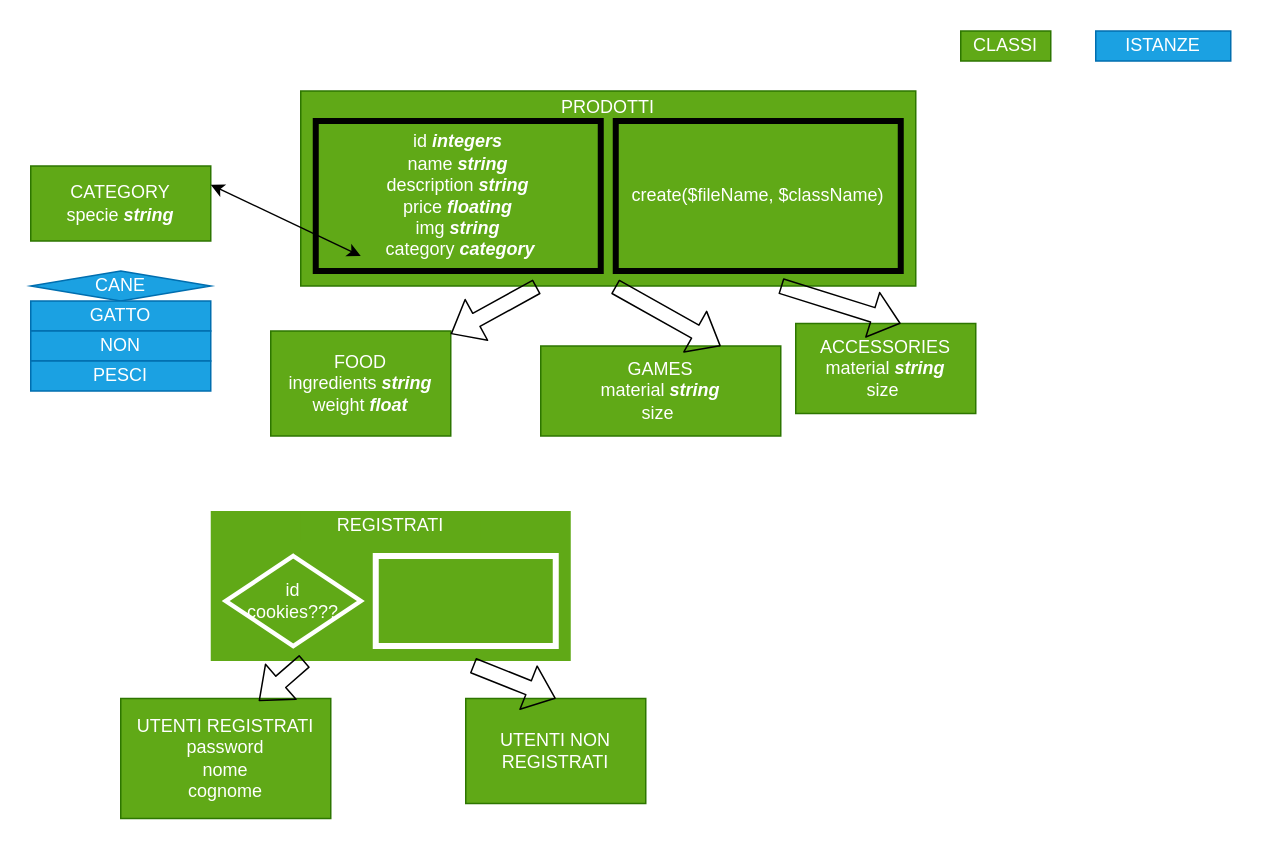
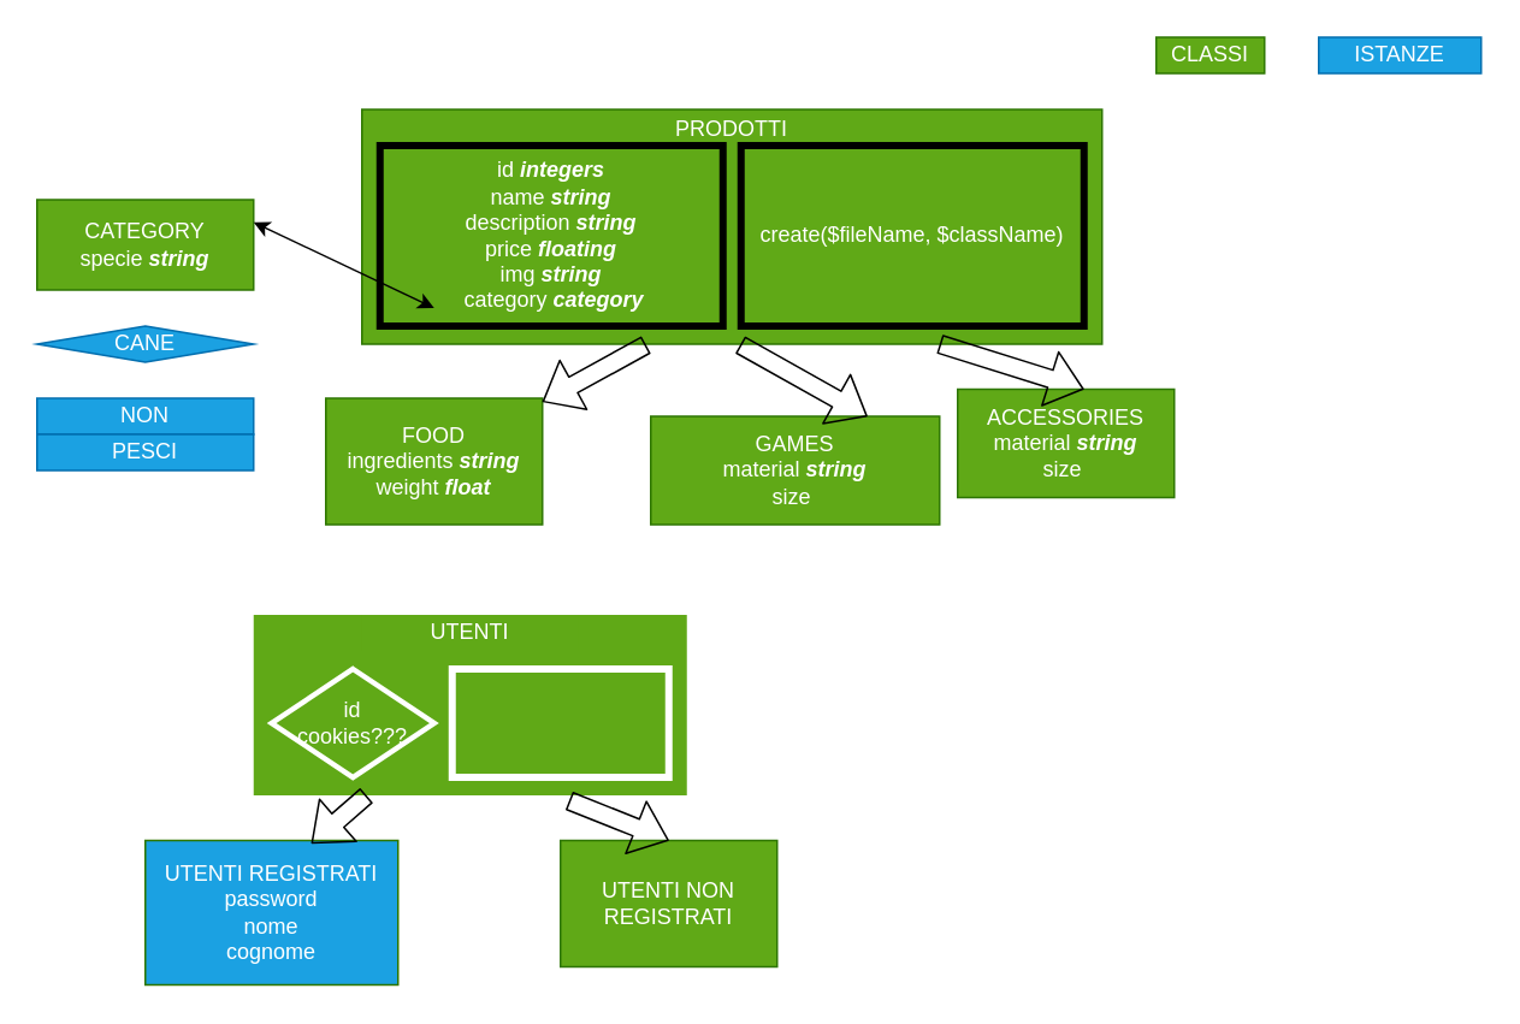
  <mxCell id="0" />
  <mxCell id="1" parent="0" />
  <mxCell id="2" value="" style="rounded=0;whiteSpace=wrap;html=1;strokeColor=none;strokeWidth=3;fontColor=#ffffff;fillColor=#60a917;" vertex="1" parent="1"><mxGeometry x="140" y="340" width="240" height="100" as="geometry" /></mxCell>
  <mxCell id="3" value="&lt;b style=&quot;font-style: italic;&quot;&gt;&lt;br&gt;&lt;/b&gt;" style="rounded=0;whiteSpace=wrap;html=1;fillColor=#60a917;fontColor=#ffffff;strokeColor=#2D7600;" vertex="1" parent="1"><mxGeometry x="200" y="60" width="410" height="130" as="geometry" /></mxCell>
  <mxCell id="4" value="FOOD&lt;br&gt;ingredients &lt;b&gt;&lt;i&gt;string&lt;/i&gt;&lt;/b&gt;&lt;br&gt;weight&lt;b&gt; &lt;i style=&quot;&quot;&gt;float&lt;/i&gt;&lt;/b&gt;" style="rounded=0;whiteSpace=wrap;html=1;fillColor=#60a917;fontColor=#ffffff;strokeColor=#2D7600;" vertex="1" parent="1"><mxGeometry x="180" y="220" width="120" height="70" as="geometry" /></mxCell>
  <mxCell id="5" value="GAMES&lt;br&gt;material &lt;b&gt;&lt;i&gt;string&lt;/i&gt;&lt;/b&gt;&lt;br&gt;size&amp;nbsp;" style="rounded=0;whiteSpace=wrap;html=1;fillColor=#60a917;fontColor=#ffffff;strokeColor=#2D7600;" vertex="1" parent="1"><mxGeometry x="360" y="230" width="160" height="60" as="geometry" /></mxCell>
  <mxCell id="6" value="ACCESSORIES&lt;br&gt;material&amp;nbsp;&lt;b&gt;&lt;i&gt;string&lt;/i&gt;&lt;/b&gt;&lt;br&gt;size&amp;nbsp;" style="rounded=0;whiteSpace=wrap;html=1;fillColor=#60a917;fontColor=#ffffff;strokeColor=#2D7600;" vertex="1" parent="1"><mxGeometry x="530" y="215" width="120" height="60" as="geometry" /></mxCell>
  <mxCell id="7" value="CLASSI" style="rounded=0;whiteSpace=wrap;html=1;fillColor=#60a917;fontColor=#ffffff;strokeColor=#2D7600;" vertex="1" parent="1"><mxGeometry x="640" y="20" width="60" height="20" as="geometry" /></mxCell>
  <mxCell id="8" value="" style="shape=flexArrow;endArrow=classic;html=1;fontColor=#FFFFFF;" edge="1" parent="1" source="3"><mxGeometry width="50" height="50" relative="1" as="geometry"><mxPoint x="430" y="240" as="sourcePoint" /><mxPoint x="480" y="190" as="targetPoint" /></mxGeometry></mxCell>
  <mxCell id="9" value="CATEGORY&lt;br&gt;specie &lt;b&gt;&lt;i&gt;string&lt;/i&gt;&lt;/b&gt;" style="rounded=0;whiteSpace=wrap;html=1;fontColor=#ffffff;fillColor=#60a917;strokeColor=#2D7600;" vertex="1" parent="1"><mxGeometry x="20" y="110" width="120" height="50" as="geometry" /></mxCell>
  <mxCell id="10" value="ISTANZE" style="rounded=0;whiteSpace=wrap;html=1;fontColor=#ffffff;fillColor=#1ba1e2;strokeColor=#006EAF;" vertex="1" parent="1"><mxGeometry x="730" y="20" width="90" height="20" as="geometry" /></mxCell>
  <mxCell id="11" value="CANE" style="rhombus;whiteSpace=wrap;html=1;fontColor=#ffffff;fillColor=#1ba1e2;strokeColor=#006EAF;" vertex="1" parent="1"><mxGeometry x="20" y="180" width="120" height="20" as="geometry" /></mxCell>
- <mxCell id="12" value="GATTO" style="rounded=0;whiteSpace=wrap;html=1;fontColor=#ffffff;fillColor=#1ba1e2;strokeColor=#006EAF;" vertex="1" parent="1"><mxGeometry x="20" y="200" width="120" height="20" as="geometry" /></mxCell>
  <mxCell id="13" value="NON" style="rounded=0;whiteSpace=wrap;html=1;fontColor=#ffffff;fillColor=#1ba1e2;strokeColor=#006EAF;" vertex="1" parent="1"><mxGeometry x="20" y="220" width="120" height="20" as="geometry" /></mxCell>
  <mxCell id="14" value="PESCI" style="rounded=0;whiteSpace=wrap;html=1;fontColor=#ffffff;fillColor=#1ba1e2;strokeColor=#006EAF;" vertex="1" parent="1"><mxGeometry x="20" y="240" width="120" height="20" as="geometry" /></mxCell>
  <mxCell id="15" value="id&lt;br&gt;cookies???" style="rhombus;whiteSpace=wrap;html=1;fontColor=#ffffff;fillColor=#60a917;strokeColor=#FFFFFF;perimeterSpacing=3;strokeWidth=3;" vertex="1" parent="1"><mxGeometry x="150" y="370" width="90" height="60" as="geometry" /></mxCell>
- <mxCell id="16" value="UTENTI REGISTRATI&lt;br&gt;password&lt;br&gt;nome&lt;br&gt;cognome" style="rounded=0;whiteSpace=wrap;html=1;fontColor=#ffffff;fillColor=#60a917;strokeColor=#2D7600;" vertex="1" parent="1"><mxGeometry x="80" y="465" width="140" height="80" as="geometry" /></mxCell>
+ <mxCell id="16" value="UTENTI REGISTRATI&lt;br&gt;password&lt;br&gt;nome&lt;br&gt;cognome" style="rounded=0;whiteSpace=wrap;html=1;fontColor=#ffffff;fillColor=#1ba1e2;strokeColor=#2D7600;" vertex="1" parent="1"><mxGeometry x="80" y="465" width="140" height="80" as="geometry" /></mxCell>
  <mxCell id="17" value="UTENTI NON REGISTRATI" style="rounded=0;whiteSpace=wrap;html=1;fontColor=#ffffff;fillColor=#60a917;strokeColor=#2D7600;" vertex="1" parent="1"><mxGeometry x="310" y="465" width="120" height="70" as="geometry" /></mxCell>
  <mxCell id="18" value="id&amp;nbsp;&lt;i&gt;&lt;b&gt;integers&lt;/b&gt;&lt;/i&gt;&lt;br&gt;name&amp;nbsp;&lt;i&gt;&lt;b&gt;string&lt;/b&gt;&lt;/i&gt;&lt;br&gt;description&amp;nbsp;&lt;i&gt;&lt;b&gt;string&lt;/b&gt;&lt;/i&gt;&lt;br&gt;price&amp;nbsp;&lt;i&gt;&lt;b&gt;floating&lt;/b&gt;&lt;br&gt;&lt;/i&gt;img&amp;nbsp;&lt;b style=&quot;font-style: italic;&quot;&gt;string&lt;br&gt;&amp;nbsp;&lt;/b&gt;category&amp;nbsp;&lt;b style=&quot;font-style: italic;&quot;&gt;category&lt;/b&gt;" style="rounded=0;whiteSpace=wrap;html=1;fontColor=#ffffff;fillColor=#60a917;strokeColor=default;strokeWidth=4;perimeterSpacing=7;" vertex="1" parent="1"><mxGeometry x="210" y="80" width="190" height="100" as="geometry" /></mxCell>
  <mxCell id="19" value="create($fileName, $className)" style="rounded=0;whiteSpace=wrap;html=1;fontColor=#ffffff;fillColor=#60a917;strokeColor=default;strokeWidth=4;perimeterSpacing=7;" vertex="1" parent="1"><mxGeometry x="410" y="80" width="190" height="100" as="geometry" /></mxCell>
  <mxCell id="20" value="PRODOTTI" style="rounded=0;whiteSpace=wrap;html=1;strokeColor=none;strokeWidth=4;fontColor=#ffffff;fillColor=#60a917;movable=0;resizable=0;rotatable=0;deletable=0;editable=0;connectable=0;" vertex="1" parent="1"><mxGeometry x="345" y="70" width="120" as="geometry" /></mxCell>
  <mxCell id="21" value="" style="endArrow=classic;startArrow=classic;html=1;fontColor=#FFFFFF;exitX=1;exitY=0.25;exitDx=0;exitDy=0;" edge="1" parent="1" source="9"><mxGeometry width="50" height="50" relative="1" as="geometry"><mxPoint x="190" y="220" as="sourcePoint" /><mxPoint x="240" y="170" as="targetPoint" /></mxGeometry></mxCell>
  <mxCell id="22" value="" style="shape=flexArrow;endArrow=classic;html=1;fontColor=#FFFFFF;exitX=0.384;exitY=1.003;exitDx=0;exitDy=0;exitPerimeter=0;" edge="1" parent="1" source="3" target="4"><mxGeometry width="50" height="50" relative="1" as="geometry"><mxPoint x="190" y="220" as="sourcePoint" /><mxPoint x="240" y="170" as="targetPoint" /></mxGeometry></mxCell>
  <mxCell id="23" value="" style="shape=flexArrow;endArrow=classic;html=1;fontColor=#FFFFFF;entryX=0.75;entryY=0;entryDx=0;entryDy=0;exitX=0.511;exitY=1.003;exitDx=0;exitDy=0;exitPerimeter=0;" edge="1" parent="1" source="3" target="5"><mxGeometry width="50" height="50" relative="1" as="geometry"><mxPoint x="400" y="180" as="sourcePoint" /><mxPoint x="240" y="170" as="targetPoint" /></mxGeometry></mxCell>
  <mxCell id="24" value="" style="shape=flexArrow;endArrow=classic;html=1;fontColor=#FFFFFF;entryX=0.583;entryY=0;entryDx=0;entryDy=0;entryPerimeter=0;" edge="1" parent="1" target="6"><mxGeometry width="50" height="50" relative="1" as="geometry"><mxPoint x="520" y="190" as="sourcePoint" /><mxPoint x="550" y="220" as="targetPoint" /></mxGeometry></mxCell>
- <mxCell id="25" value="REGISTRATI" style="rounded=0;whiteSpace=wrap;html=1;strokeColor=none;strokeWidth=3;fontColor=#ffffff;fillColor=#60a917;" vertex="1" parent="1"><mxGeometry x="200" y="340" width="120" height="20" as="geometry" /></mxCell>
+ <mxCell id="25" value="UTENTI" style="rounded=0;whiteSpace=wrap;html=1;strokeColor=none;strokeWidth=3;fontColor=#ffffff;fillColor=#60a917;" vertex="1" parent="1"><mxGeometry x="200" y="340" width="120" height="20" as="geometry" /></mxCell>
  <mxCell id="26" value="" style="rounded=0;whiteSpace=wrap;html=1;strokeColor=#FFFFFF;strokeWidth=4;fontColor=#ffffff;fillColor=#60a917;" vertex="1" parent="1"><mxGeometry x="250" y="370" width="120" height="60" as="geometry" /></mxCell>
  <mxCell id="27" value="" style="shape=flexArrow;endArrow=classic;html=1;fontColor=#FFFFFF;entryX=0.657;entryY=0.021;entryDx=0;entryDy=0;entryPerimeter=0;" edge="1" parent="1" source="2" target="16"><mxGeometry width="50" height="50" relative="1" as="geometry"><mxPoint x="130" y="400" as="sourcePoint" /><mxPoint x="180" y="350" as="targetPoint" /></mxGeometry></mxCell>
  <mxCell id="28" value="" style="shape=flexArrow;endArrow=classic;html=1;fontColor=#FFFFFF;entryX=0.5;entryY=0;entryDx=0;entryDy=0;exitX=0.728;exitY=1.03;exitDx=0;exitDy=0;exitPerimeter=0;" edge="1" parent="1" source="2" target="17"><mxGeometry width="50" height="50" relative="1" as="geometry"><mxPoint x="295" y="450" as="sourcePoint" /><mxPoint x="345" y="400" as="targetPoint" /></mxGeometry></mxCell>
